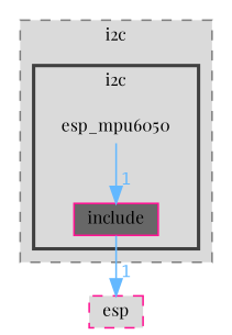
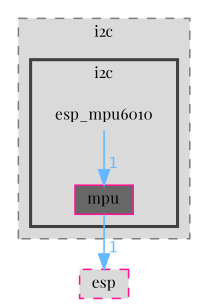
  digraph {
    compound=true
    fontname="Playfair Display"
    node [color=deeppink fontname="Playfair Display" fontsize=10 shape=box]
    edge [color=steelblue1 fontcolor=steelblue1 fontname="Playfair Display" fontsize=10 headlabel=1 labeldistance=1.5 labelfontname=Helvetica labelfontsize=10]
-   n1 [color=purple height=0.2 label=esp_mpu6050 shape=plaintext width=0.4]
-   n2 [fillcolor="#676767" height=0.2 label=include style=filled width=0.4]
+   n1 [color=purple height=0.2 label=esp_mpu6010 shape=plaintext width=0.4]
+   n2 [fillcolor="#676767" height=0.2 label=mpu style=filled width=0.4]
    n3 [fillcolor="#dadada" height=0.2 label=esp style="filled,dashed" width=0.4]
    subgraph cluster_1 {
      bgcolor="#dadada"
      fontsize=10
      label=i2c
      pencolor=grey50
      style="filled,dashed"
      subgraph cluster_2 {
        bgcolor="#dadada"
        fontsize=10
        label=i2c
        pencolor=grey25
        style="filled,bold"
        n1
        n2
      }
    }
    n1 -> n2
    n2 -> n3
  }
